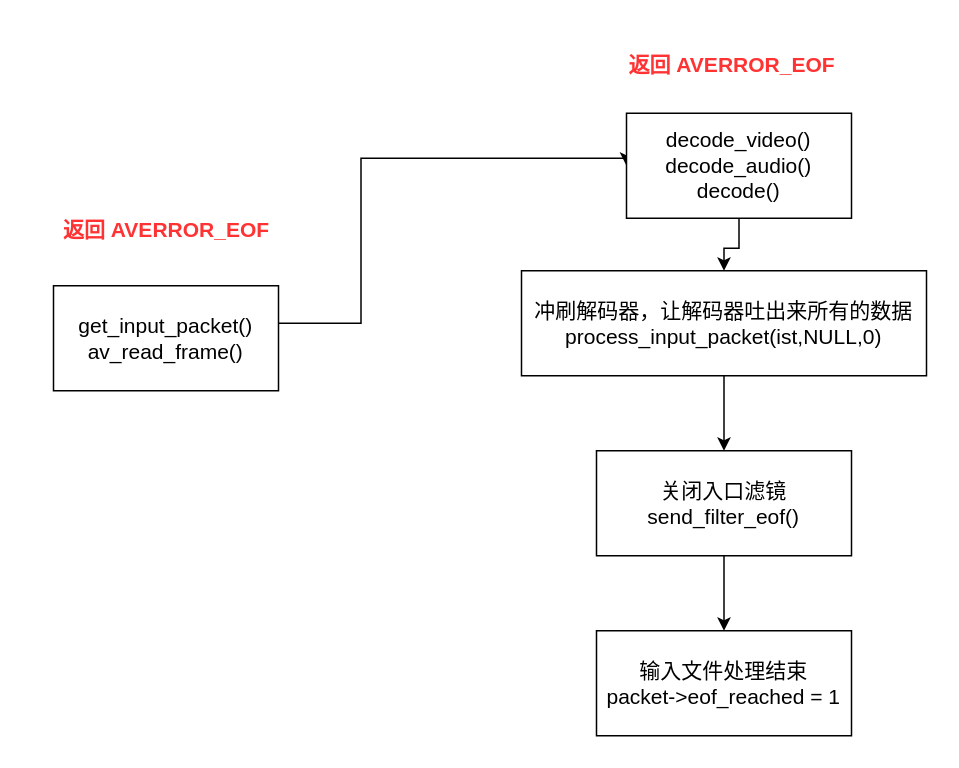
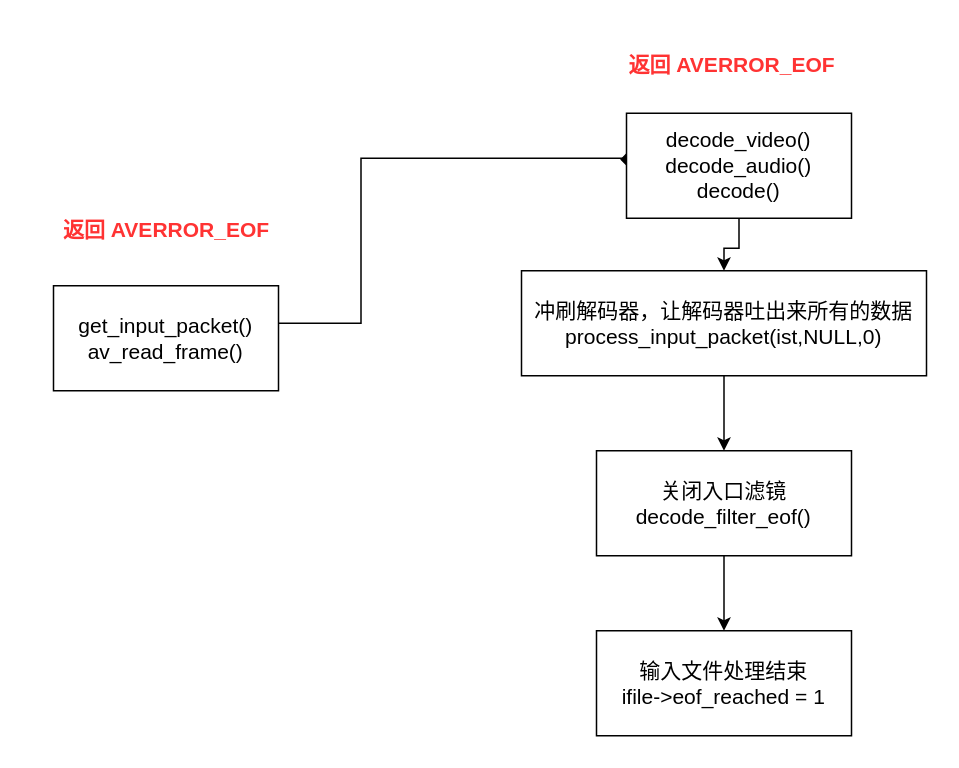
  <mxCell id="0" />
  <mxCell id="1" parent="0" />
- <mxCell id="2" style="edgeStyle=orthogonalEdgeStyle;rounded=0;orthogonalLoop=1;jettySize=auto;html=1;entryX=0;entryY=0.5;entryDx=0;entryDy=0;" edge="1" parent="1" source="3" target="6"><mxGeometry relative="1" as="geometry"><Array as="points"><mxPoint x="240" y="215" /><mxPoint x="240" y="105" /></Array></mxGeometry></mxCell>
+ <mxCell id="2" style="edgeStyle=orthogonalEdgeStyle;rounded=0;orthogonalLoop=1;jettySize=auto;html=1;entryX=0;entryY=0.5;entryDx=0;entryDy=0;endArrow=diamond;" edge="1" parent="1" source="3" target="6"><mxGeometry relative="1" as="geometry"><Array as="points"><mxPoint x="240" y="215" /><mxPoint x="240" y="105" /></Array></mxGeometry></mxCell>
  <mxCell id="3" value="get_input_packet()&lt;br&gt;av_read_frame()" style="rounded=0;whiteSpace=wrap;html=1;fontSize=14;" parent="1" vertex="1"><mxGeometry x="35" y="190" width="150" height="70" as="geometry" /></mxCell>
  <mxCell id="4" value="&lt;font color=&quot;#ff3333&quot;&gt;&lt;span style=&quot;font-size: 14px;&quot;&gt;返回&lt;/span&gt;&lt;/font&gt;&lt;span style=&quot;color: rgb(255, 51, 51); font-size: 14px;&quot;&gt;&amp;nbsp;AVERROR_EOF&lt;/span&gt;" style="text;strokeColor=none;fillColor=none;html=1;fontSize=24;fontStyle=1;verticalAlign=middle;align=center;horizontal=1;labelPosition=center;verticalLabelPosition=middle;textDirection=rtl;" parent="1" vertex="1"><mxGeometry x="20" y="130" width="180" height="40" as="geometry" /></mxCell>
  <mxCell id="5" style="edgeStyle=orthogonalEdgeStyle;rounded=0;orthogonalLoop=1;jettySize=auto;html=1;" edge="1" parent="1" source="6" target="8"><mxGeometry relative="1" as="geometry" /></mxCell>
  <mxCell id="6" value="decode_video()&lt;br&gt;decode_audio()&lt;br&gt;decode()" style="rounded=0;whiteSpace=wrap;html=1;fontSize=14;" vertex="1" parent="1"><mxGeometry x="417" y="75" width="150" height="70" as="geometry" /></mxCell>
  <mxCell id="7" style="edgeStyle=orthogonalEdgeStyle;rounded=0;orthogonalLoop=1;jettySize=auto;html=1;" edge="1" parent="1" source="8" target="10"><mxGeometry relative="1" as="geometry" /></mxCell>
  <mxCell id="8" value="冲刷解码器，让解码器吐出来所有的数据&lt;br&gt;process_input_packet(ist,NULL,0)" style="rounded=0;whiteSpace=wrap;html=1;fontSize=14;" vertex="1" parent="1"><mxGeometry x="347" y="180" width="270" height="70" as="geometry" /></mxCell>
  <mxCell id="9" style="edgeStyle=orthogonalEdgeStyle;rounded=0;orthogonalLoop=1;jettySize=auto;html=1;" edge="1" parent="1" source="10" target="12"><mxGeometry relative="1" as="geometry" /></mxCell>
- <mxCell id="10" value="关闭入口滤镜&lt;br&gt;send_filter_eof()" style="rounded=0;whiteSpace=wrap;html=1;fontSize=14;" vertex="1" parent="1"><mxGeometry x="397" y="300" width="170" height="70" as="geometry" /></mxCell>
+ <mxCell id="10" value="关闭入口滤镜&lt;br&gt;decode_filter_eof()" style="rounded=0;whiteSpace=wrap;html=1;fontSize=14;" vertex="1" parent="1"><mxGeometry x="397" y="300" width="170" height="70" as="geometry" /></mxCell>
  <mxCell id="11" value="&lt;font color=&quot;#ff3333&quot;&gt;&lt;span style=&quot;font-size: 14px;&quot;&gt;返回&lt;/span&gt;&lt;/font&gt;&lt;span style=&quot;color: rgb(255, 51, 51); font-size: 14px;&quot;&gt;&amp;nbsp;AVERROR_EOF&lt;/span&gt;" style="text;strokeColor=none;fillColor=none;html=1;fontSize=24;fontStyle=1;verticalAlign=middle;align=center;horizontal=1;labelPosition=center;verticalLabelPosition=middle;textDirection=rtl;" vertex="1" parent="1"><mxGeometry x="397" y="20" width="180" height="40" as="geometry" /></mxCell>
- <mxCell id="12" value="输入文件处理结束&lt;br&gt;packet-&amp;gt;eof_reached = 1" style="rounded=0;whiteSpace=wrap;html=1;fontSize=14;" vertex="1" parent="1"><mxGeometry x="397" y="420" width="170" height="70" as="geometry" /></mxCell>
+ <mxCell id="12" value="输入文件处理结束&lt;br&gt;ifile-&amp;gt;eof_reached = 1" style="rounded=0;whiteSpace=wrap;html=1;fontSize=14;" vertex="1" parent="1"><mxGeometry x="397" y="420" width="170" height="70" as="geometry" /></mxCell>
